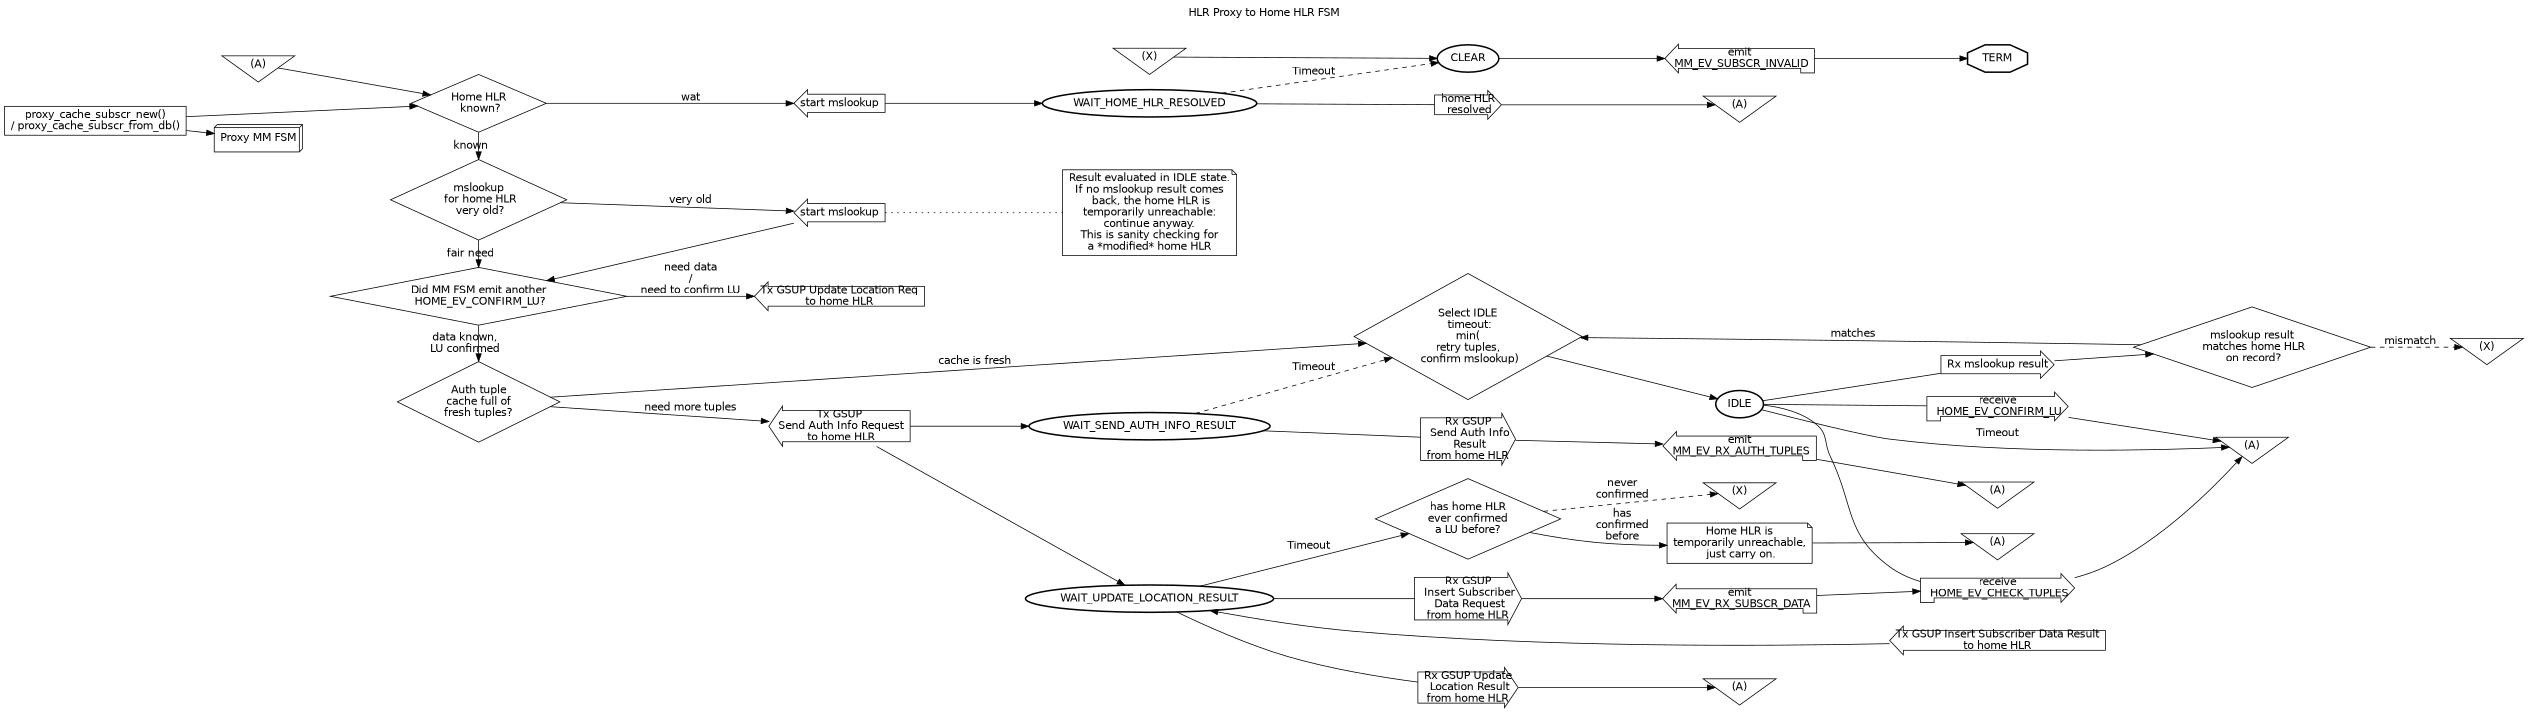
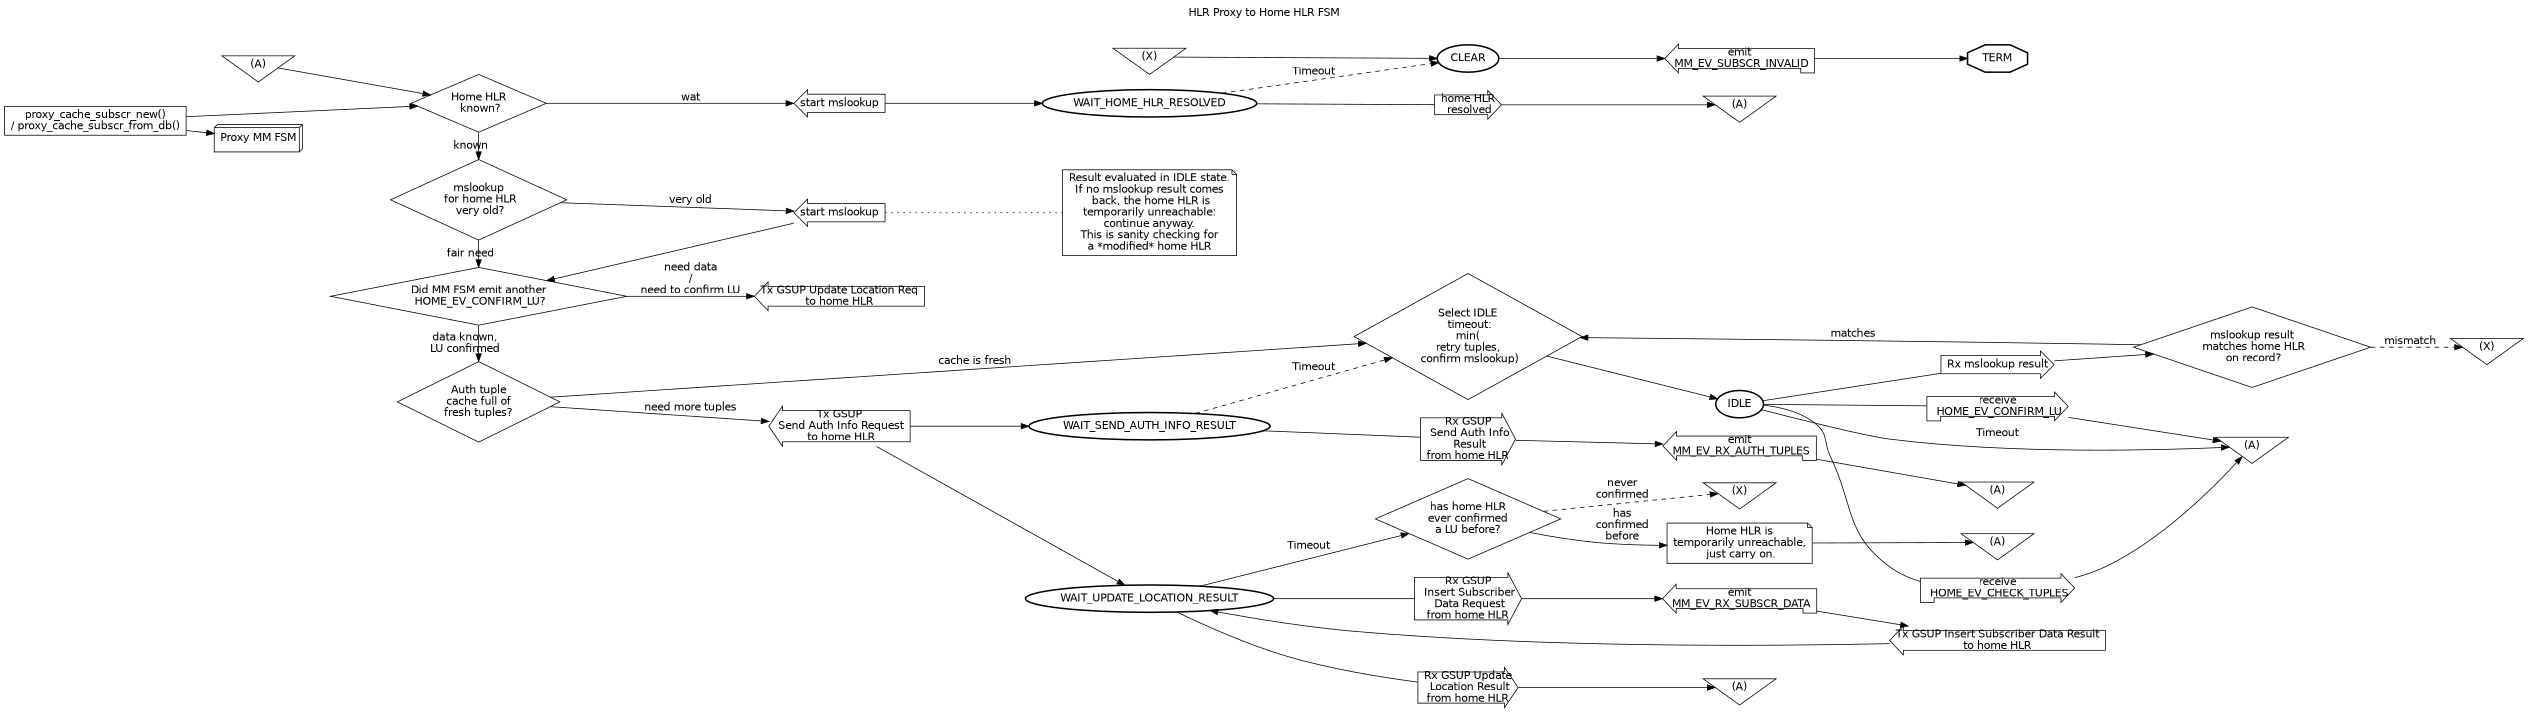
  digraph {
    fontname="DejaVu Sans"
    label="HLR Proxy to Home HLR FSM"
    labelloc=t
    rankdir=LR
    node [fontname="DejaVu Sans" shape=invtriangle]
    edge [fontname="DejaVu Sans"]
    n1 [label="Home HLR\n known?" shape=diamond]
    n2 [label="mslookup\n for home HLR\n very old?" shape=diamond]
    n3 [label="Did MM FSM emit another\n HOME_EV_CONFIRM_LU?" shape=diamond]
    n4 [label="Auth tuple\ncache full of\nfresh tuples?" shape=diamond]
    n5 [label="start mslookup" shape=larrow]
    n6 [label="start mslookup" shape=larrow]
    n7 [label="Tx GSUP Update Location Req\nto home HLR" shape=larrow]
    n8 [label="Select IDLE\n timeout:\nmin(\nretry tuples,\n confirm mslookup)" shape=diamond]
    n9 [label="Tx GSUP\n Send Auth Info Request\n to home HLR" shape=larrow]
    n10 [label="(A)"]
    n11 [label="(A)"]
    n12 [label="(A)"]
    n13 [label="(A)"]
    n14 [label="(A)"]
    n15 [label="(A)"]
    WAIT_HOME_HLR_RESOLVED [style=bold shape=""]
    n17 [label="(X)"]
    CLEAR [style=bold shape=""]
    n19 [label="emit\n MM_EV_SUBSCR_INVALID" shape=lpromoter]
    n20 [label="(X)"]
    n21 [label="(X)"]
    n22 [label="Proxy MM FSM" shape=box3d]
    n23 [label="home HLR\n resolved" shape=rarrow]
    WAIT_UPDATE_LOCATION_RESULT [style=bold shape=""]
    n25 [label="Rx GSUP\n Insert Subscriber\n Data Request\nfrom home HLR" shape=rarrow]
    n26 [label="Rx GSUP Update\n Location Result\nfrom home HLR" shape=rarrow]
    n27 [label="has home HLR\never confirmed\na LU before?" shape=diamond]
    n28 [label="emit\n MM_EV_RX_SUBSCR_DATA" shape=lpromoter]
    n29 [label="Home HLR is\ntemporarily unreachable,\n just carry on." shape=note]
    WAIT_SEND_AUTH_INFO_RESULT [style=bold shape=""]
    n31 [label="Rx GSUP\n Send Auth Info\n Result\nfrom home HLR" shape=rarrow]
    IDLE [style=bold shape=""]
    n33 [label="emit\n MM_EV_RX_AUTH_TUPLES" shape=lpromoter]
    n34 [label="Rx mslookup result" shape=rarrow]
    n35 [label="receive\n HOME_EV_CHECK_TUPLES" shape=rpromoter]
    n36 [label="receive\n HOME_EV_CONFIRM_LU" shape=rpromoter]
    n37 [label="mslookup result\n matches home HLR\n on record?" shape=diamond]
    TERM [shape=octagon style=bold]
    n39 [label="proxy_cache_subscr_new()\n/ proxy_cache_subscr_from_db()" shape=box]
    n40 [label="Result evaluated in IDLE state.\nIf no mslookup result comes\n back, the home HLR is\ntemporarily unreachable:\ncontinue anyway.\nThis is sanity checking for\na *modified* home HLR" shape=note]
    n41 [label="Tx GSUP Insert Subscriber Data Result\nto home HLR" shape=larrow]
    subgraph sub_1 {
      rank=same
      n1
      n2
      n3
      n4
    }
    n1 -> n2 [label=known]
    n1 -> n5 [label=wat]
    n2 -> n3 [label="fair need"]
    n2 -> n6 [label="very old"]
    n3 -> n4 [label="data known,\nLU confirmed"]
    n3 -> n7 [label="need data\n/\nneed to confirm LU"]
    n4 -> n8 [label="cache is fresh"]
    n4 -> n9 [label="need more tuples"]
    n5 -> WAIT_HOME_HLR_RESOLVED
    n6 -> n3
    n6 -> n40 [arrowhead=none style=dotted]
    n8 -> IDLE
    n9 -> WAIT_UPDATE_LOCATION_RESULT
    n9 -> WAIT_SEND_AUTH_INFO_RESULT
    n10 -> n1
    WAIT_HOME_HLR_RESOLVED -> CLEAR [label=Timeout style=dashed]
    WAIT_HOME_HLR_RESOLVED -> n23 [arrowhead=none]
    n17 -> CLEAR
    CLEAR -> n19
    n19 -> TERM
    n22 -> n1 [arrowhead=none style=invisible]
    n23 -> n11
    WAIT_UPDATE_LOCATION_RESULT -> n25 [arrowhead=none]
    WAIT_UPDATE_LOCATION_RESULT -> n26 [arrowhead=none]
    WAIT_UPDATE_LOCATION_RESULT -> n27 [label="Timeout   "]
    n25 -> n28
    n26 -> n12
    n27 -> n21 [label="never\nconfirmed" style=dashed]
    n27 -> n29 [label="has\nconfirmed\nbefore"]
-   n28 -> n35
+   n28 -> n41
    n29 -> n13
    WAIT_SEND_AUTH_INFO_RESULT -> n8 [label=Timeout style=dashed]
    WAIT_SEND_AUTH_INFO_RESULT -> n31 [arrowhead=none]
    n31 -> n33
    IDLE -> n15 [label=Timeout]
    IDLE -> n34 [arrowhead=none]
    IDLE -> n35 [arrowhead=none]
    IDLE -> n36 [arrowhead=none]
    n33 -> n14
    n34 -> n37
    n35 -> n15
    n36 -> n15
    n37 -> n8 [label=matches]
    n37 -> n20 [label=mismatch style=dashed]
    n39 -> n1
    n39 -> n22
    n41 -> WAIT_UPDATE_LOCATION_RESULT
  }
